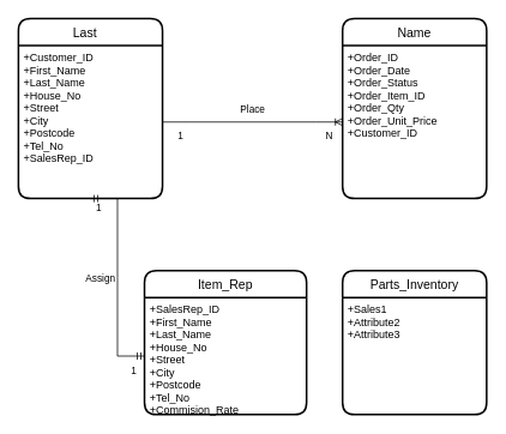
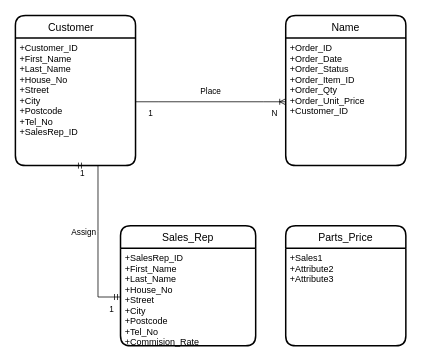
  <mxCell id="0" />
  <mxCell id="1" parent="0" />
- <mxCell id="2" value="Last   " style="swimlane;childLayout=stackLayout;horizontal=1;startSize=30;horizontalStack=0;rounded=1;fontSize=14;fontStyle=0;strokeWidth=2;resizeParent=0;resizeLast=1;shadow=0;dashed=0;align=center;" vertex="1" parent="1"><mxGeometry x="20" y="20" width="160" height="200" as="geometry"><mxRectangle x="40" y="80" width="100" height="30" as="alternateBounds" /></mxGeometry></mxCell>
+ <mxCell id="2" value="Customer   " style="swimlane;childLayout=stackLayout;horizontal=1;startSize=30;horizontalStack=0;rounded=1;fontSize=14;fontStyle=0;strokeWidth=2;resizeParent=0;resizeLast=1;shadow=0;dashed=0;align=center;" vertex="1" parent="1"><mxGeometry x="20" y="20" width="160" height="200" as="geometry"><mxRectangle x="40" y="80" width="100" height="30" as="alternateBounds" /></mxGeometry></mxCell>
  <mxCell id="3" value="+Customer_ID&#10;+First_Name&#10;+Last_Name&#10;+House_No&#10;+Street&#10;+City&#10;+Postcode&#10;+Tel_No&#10;+SalesRep_ID" style="align=left;strokeColor=none;fillColor=none;spacingLeft=4;fontSize=12;verticalAlign=top;resizable=0;rotatable=0;part=1;" vertex="1" parent="2"><mxGeometry y="30" width="160" height="170" as="geometry" /></mxCell>
  <mxCell id="4" value="Name" style="swimlane;childLayout=stackLayout;horizontal=1;startSize=30;horizontalStack=0;rounded=1;fontSize=14;fontStyle=0;strokeWidth=2;resizeParent=0;resizeLast=1;shadow=0;dashed=0;align=center;" vertex="1" parent="1"><mxGeometry x="380" y="20" width="160" height="200" as="geometry"><mxRectangle x="360" y="80" width="70" height="30" as="alternateBounds" /></mxGeometry></mxCell>
  <mxCell id="5" value="+Order_ID&#10;+Order_Date&#10;+Order_Status&#10;+Order_Item_ID&#10;+Order_Qty&#10;+Order_Unit_Price&#10;+Customer_ID" style="align=left;strokeColor=none;fillColor=none;spacingLeft=4;fontSize=12;verticalAlign=top;resizable=0;rotatable=0;part=1;" vertex="1" parent="4"><mxGeometry y="30" width="160" height="170" as="geometry" /></mxCell>
  <mxCell id="6" value="" style="edgeStyle=entityRelationEdgeStyle;fontSize=12;html=1;endArrow=ERoneToMany;rounded=0;exitX=1;exitY=0.5;exitDx=0;exitDy=0;entryX=0;entryY=0.5;entryDx=0;entryDy=0;" edge="1" parent="1" source="3" target="5"><mxGeometry width="100" height="100" relative="1" as="geometry"><mxPoint x="340" y="390" as="sourcePoint" /><mxPoint x="440" y="290" as="targetPoint" /></mxGeometry></mxCell>
  <mxCell id="7" value="1" style="edgeLabel;html=1;align=center;verticalAlign=middle;resizable=0;points=[];" vertex="1" connectable="0" parent="6"><mxGeometry x="-0.767" y="2" relative="1" as="geometry"><mxPoint x="-4" y="17" as="offset" /></mxGeometry></mxCell>
  <mxCell id="8" value="N" style="edgeLabel;html=1;align=center;verticalAlign=middle;resizable=0;points=[];" vertex="1" connectable="0" parent="6"><mxGeometry x="0.805" relative="1" as="geometry"><mxPoint x="3" y="15" as="offset" /></mxGeometry></mxCell>
  <mxCell id="9" value="Place" style="edgeLabel;html=1;align=center;verticalAlign=middle;resizable=0;points=[];" vertex="1" connectable="0" parent="6"><mxGeometry x="-0.04" y="1" relative="1" as="geometry"><mxPoint x="3" y="-14" as="offset" /></mxGeometry></mxCell>
- <mxCell id="10" value="Item_Rep" style="swimlane;childLayout=stackLayout;horizontal=1;startSize=30;horizontalStack=0;rounded=1;fontSize=14;fontStyle=0;strokeWidth=2;resizeParent=0;resizeLast=1;shadow=0;dashed=0;align=center;" vertex="1" parent="1"><mxGeometry x="160" y="300" width="180" height="160" as="geometry"><mxRectangle x="250" y="340" width="100" height="30" as="alternateBounds" /></mxGeometry></mxCell>
+ <mxCell id="10" value="Sales_Rep" style="swimlane;childLayout=stackLayout;horizontal=1;startSize=30;horizontalStack=0;rounded=1;fontSize=14;fontStyle=0;strokeWidth=2;resizeParent=0;resizeLast=1;shadow=0;dashed=0;align=center;" vertex="1" parent="1"><mxGeometry x="160" y="300" width="180" height="160" as="geometry"><mxRectangle x="250" y="340" width="100" height="30" as="alternateBounds" /></mxGeometry></mxCell>
  <mxCell id="11" value="+SalesRep_ID&#10;+First_Name&#10;+Last_Name&#10;+House_No&#10;+Street&#10;+City&#10;+Postcode&#10;+Tel_No&#10;+Commision_Rate" style="align=left;strokeColor=none;fillColor=none;spacingLeft=4;fontSize=12;verticalAlign=top;resizable=0;rotatable=0;part=1;" vertex="1" parent="10"><mxGeometry y="30" width="180" height="130" as="geometry" /></mxCell>
  <mxCell id="12" value="" style="edgeStyle=entityRelationEdgeStyle;fontSize=12;html=1;endArrow=ERmandOne;startArrow=ERmandOne;rounded=0;exitX=0.5;exitY=1;exitDx=0;exitDy=0;entryX=0;entryY=0.5;entryDx=0;entryDy=0;" edge="1" parent="1" source="3" target="11"><mxGeometry width="100" height="100" relative="1" as="geometry"><mxPoint x="310" y="210" as="sourcePoint" /><mxPoint x="410" y="110" as="targetPoint" /></mxGeometry></mxCell>
  <mxCell id="13" value="Assign" style="edgeLabel;html=1;align=center;verticalAlign=middle;resizable=0;points=[];" vertex="1" connectable="0" parent="12"><mxGeometry x="0.004" y="-1" relative="1" as="geometry"><mxPoint x="-19" as="offset" /></mxGeometry></mxCell>
  <mxCell id="14" value="1" style="edgeLabel;html=1;align=center;verticalAlign=middle;resizable=0;points=[];" vertex="1" connectable="0" parent="12"><mxGeometry x="0.851" relative="1" as="geometry"><mxPoint x="5" y="15" as="offset" /></mxGeometry></mxCell>
  <mxCell id="15" value="1" style="edgeLabel;html=1;align=center;verticalAlign=middle;resizable=0;points=[];" vertex="1" connectable="0" parent="12"><mxGeometry x="-0.932" y="-2" relative="1" as="geometry"><mxPoint y="8" as="offset" /></mxGeometry></mxCell>
- <mxCell id="16" value="Parts_Inventory" style="swimlane;childLayout=stackLayout;horizontal=1;startSize=30;horizontalStack=0;rounded=1;fontSize=14;fontStyle=0;strokeWidth=2;resizeParent=0;resizeLast=1;shadow=0;dashed=0;align=center;" vertex="1" parent="1"><mxGeometry x="380" y="300" width="160" height="160" as="geometry" /></mxCell>
+ <mxCell id="16" value="Parts_Price" style="swimlane;childLayout=stackLayout;horizontal=1;startSize=30;horizontalStack=0;rounded=1;fontSize=14;fontStyle=0;strokeWidth=2;resizeParent=0;resizeLast=1;shadow=0;dashed=0;align=center;" vertex="1" parent="1"><mxGeometry x="380" y="300" width="160" height="160" as="geometry" /></mxCell>
  <mxCell id="17" value="+Sales1&#10;+Attribute2&#10;+Attribute3" style="align=left;strokeColor=none;fillColor=none;spacingLeft=4;fontSize=12;verticalAlign=top;resizable=0;rotatable=0;part=1;" vertex="1" parent="16"><mxGeometry y="30" width="160" height="130" as="geometry" /></mxCell>
